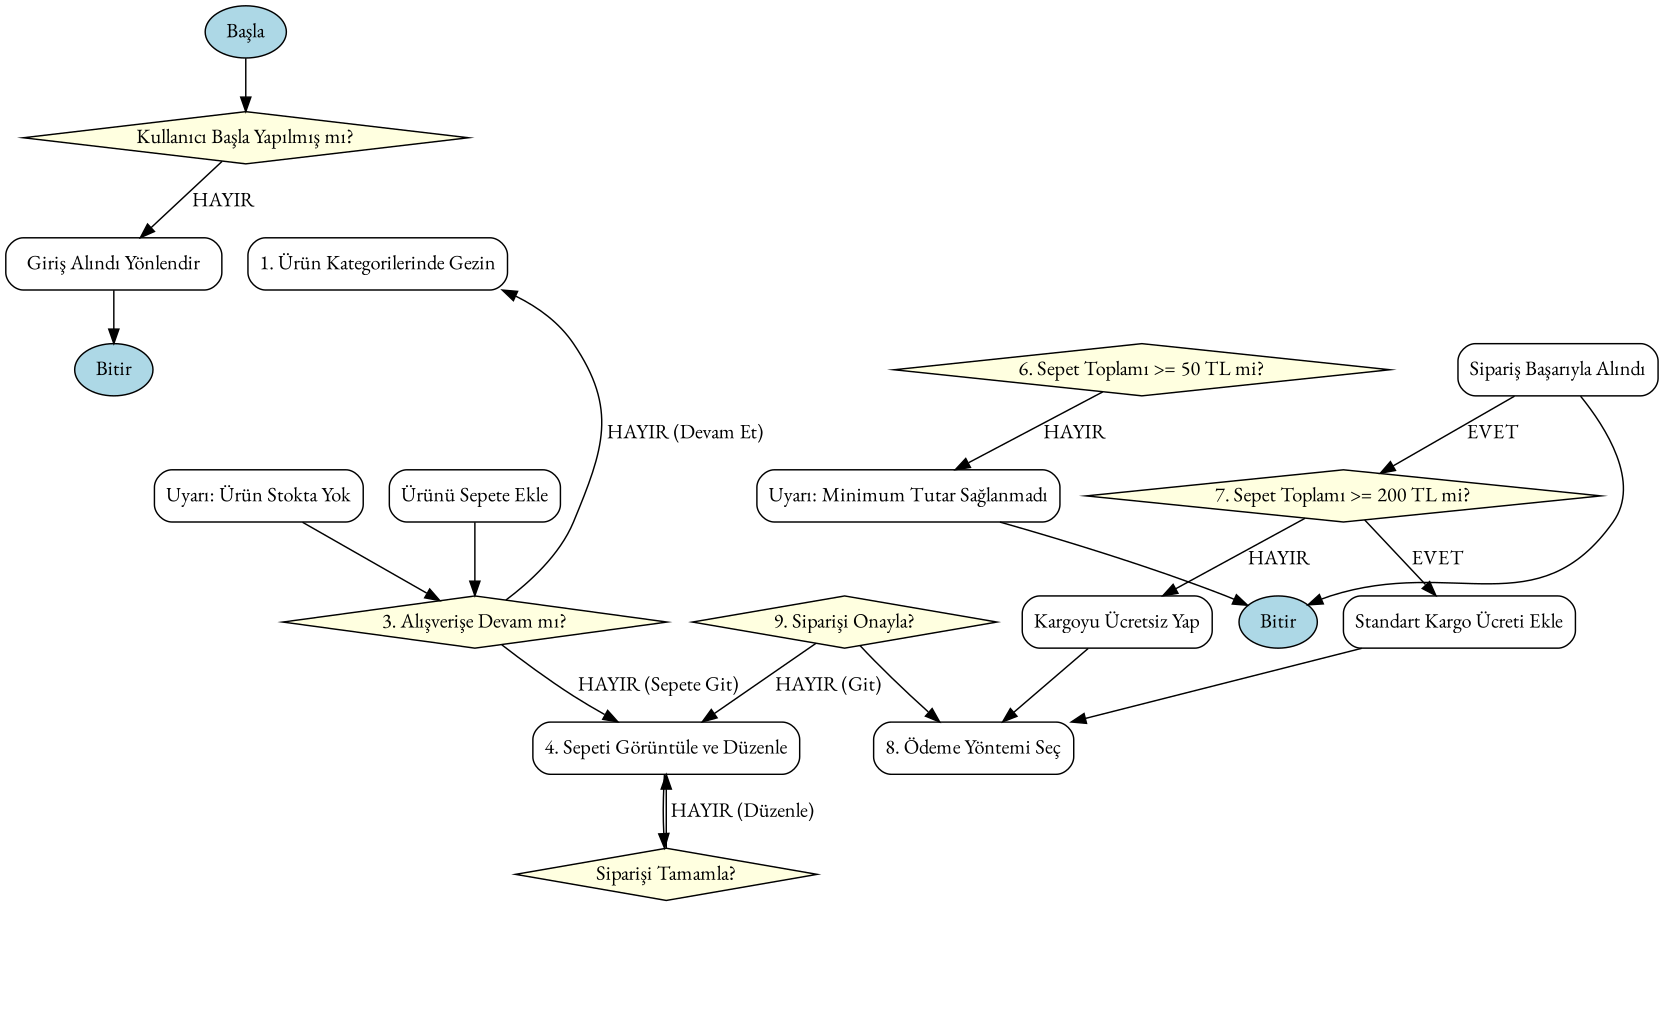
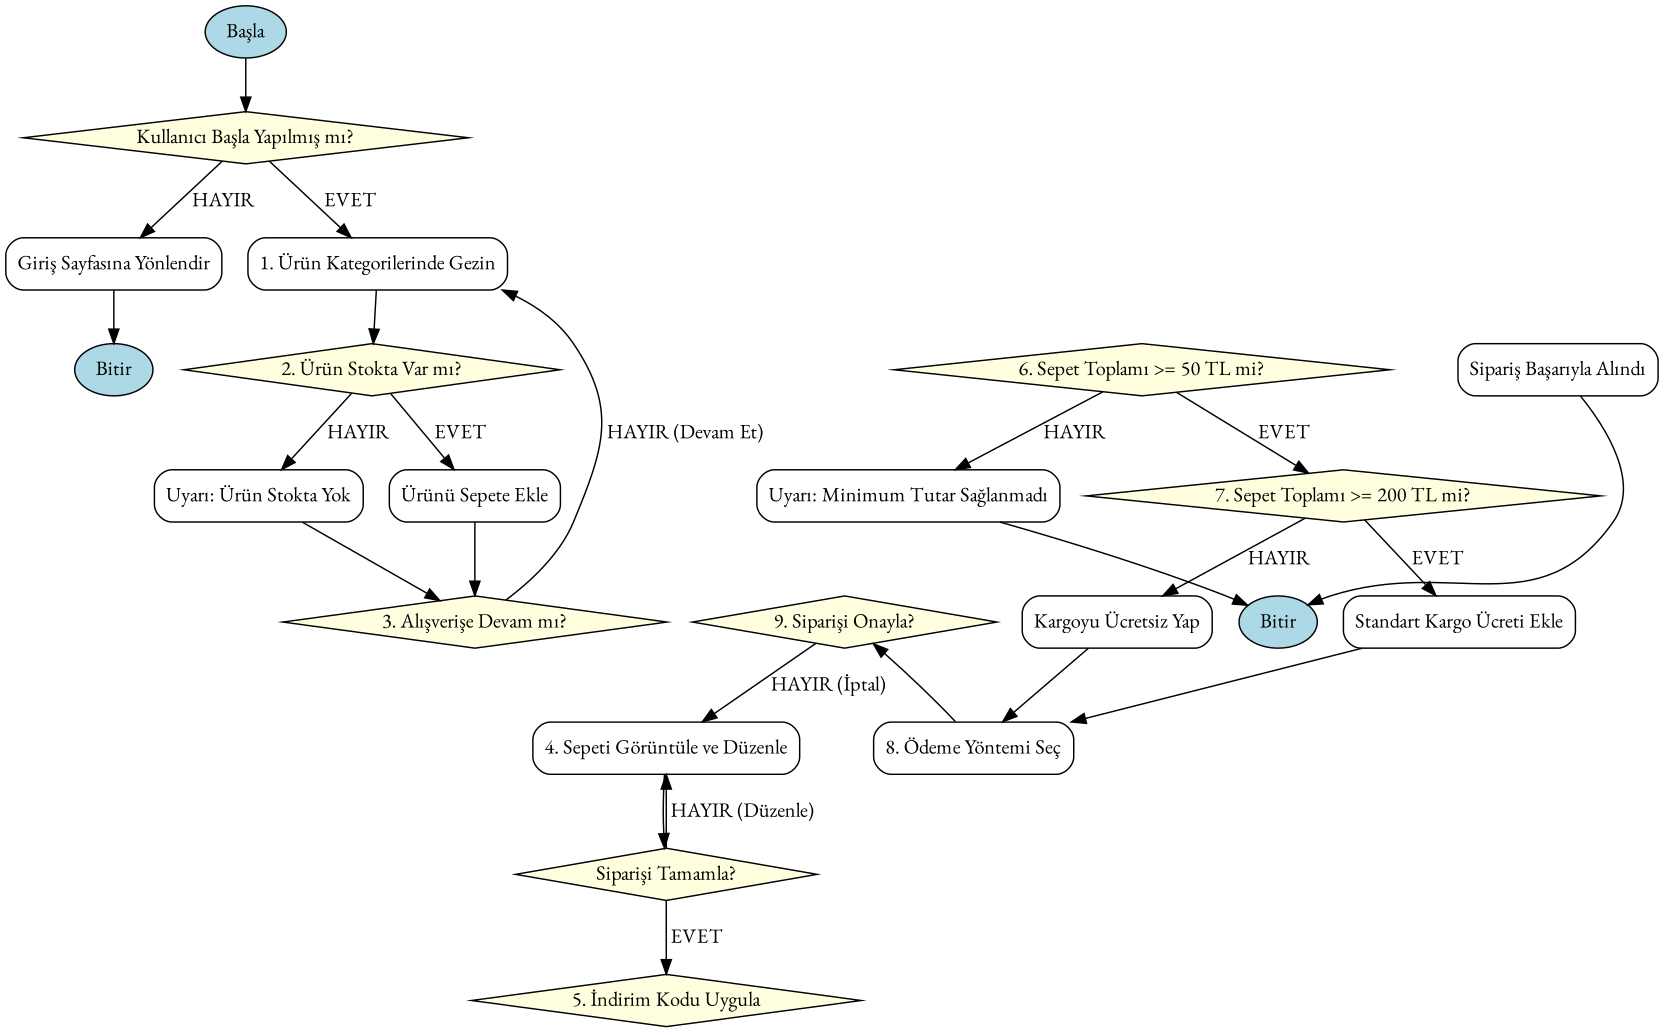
  digraph {
    fontname="EB Garamond"
    rankdir=TB
    node [fontname="EB Garamond" shape=box style=filled]
    edge [fontname="EB Garamond"]
    n1 [fillcolor=lightblue label="Başla" shape=ellipse]
    n2 [fillcolor=lightyellow label="Kullanıcı Başla Yapılmış mı?" shape=diamond]
-   n3 [label="Giriş Alındı Yönlendir" style=rounded]
+   n3 [label="Giriş Sayfasına Yönlendir" style=rounded]
    n4 [label="1. Ürün Kategorilerinde Gezin" style=rounded]
    n5 [fillcolor=lightblue label=Bitir shape=ellipse]
+   n6 [fillcolor=lightyellow label="2. Ürün Stokta Var mı?" shape=diamond]
    n7 [label="Ürünü Sepete Ekle" style=rounded]
    n8 [label="Uyarı: Ürün Stokta Yok" style=rounded]
    n9 [fillcolor=lightyellow label="3. Alışverişe Devam mı?" shape=diamond]
    n10 [label="4. Sepeti Görüntüle ve Düzenle" style=rounded]
    n11 [fillcolor=lightyellow label="Siparişi Tamamla?" shape=diamond]
+   n12 [fillcolor=lightyellow label="5. İndirim Kodu Uygula" shape=diamond]
    n13 [fillcolor=lightyellow label="6. Sepet Toplamı >= 50 TL mi?" shape=diamond]
    n14 [label="Uyarı: Minimum Tutar Sağlanmadı" style=rounded]
    n15 [fillcolor=lightyellow label="7. Sepet Toplamı >= 200 TL mi?" shape=diamond]
    n16 [fillcolor=lightblue label=Bitir shape=ellipse]
    n17 [label="Kargoyu Ücretsiz Yap" style=rounded]
    n18 [label="Standart Kargo Ücreti Ekle" style=rounded]
    n19 [label="8. Ödeme Yöntemi Seç" style=rounded]
    n20 [fillcolor=lightyellow label="9. Siparişi Onayla?" shape=diamond]
    n21 [label="Sipariş Başarıyla Alındı" style=rounded]
    n1 -> n2
    n2 -> n3 [label=" HAYIR "]
+   n2 -> n4 [label=" EVET "]
    n3 -> n5
+   n4 -> n6
+   n6 -> n7 [label=" EVET "]
+   n6 -> n8 [label=" HAYIR "]
    n7 -> n9
    n8 -> n9
    n9 -> n4 [label=" HAYIR (Devam Et)"]
-   n9 -> n10 [label=" HAYIR (Sepete Git)"]
    n10 -> n11
    n11 -> n10 [label=" HAYIR (Düzenle)"]
+   n11 -> n12 [label=" EVET "]
    n13 -> n14 [label=" HAYIR "]
-   n21 -> n15 [label=" EVET "]
+   n13 -> n15 [label=" EVET "]
    n14 -> n16
    n15 -> n17 [label=" HAYIR "]
    n15 -> n18 [label=" EVET "]
    n17 -> n19
    n18 -> n19
-   n20 -> n19
-   n20 -> n10 [label=" HAYIR (Git)"]
+   n19 -> n20
+   n20 -> n10 [label=" HAYIR (İptal)"]
    n21 -> n16
  }
